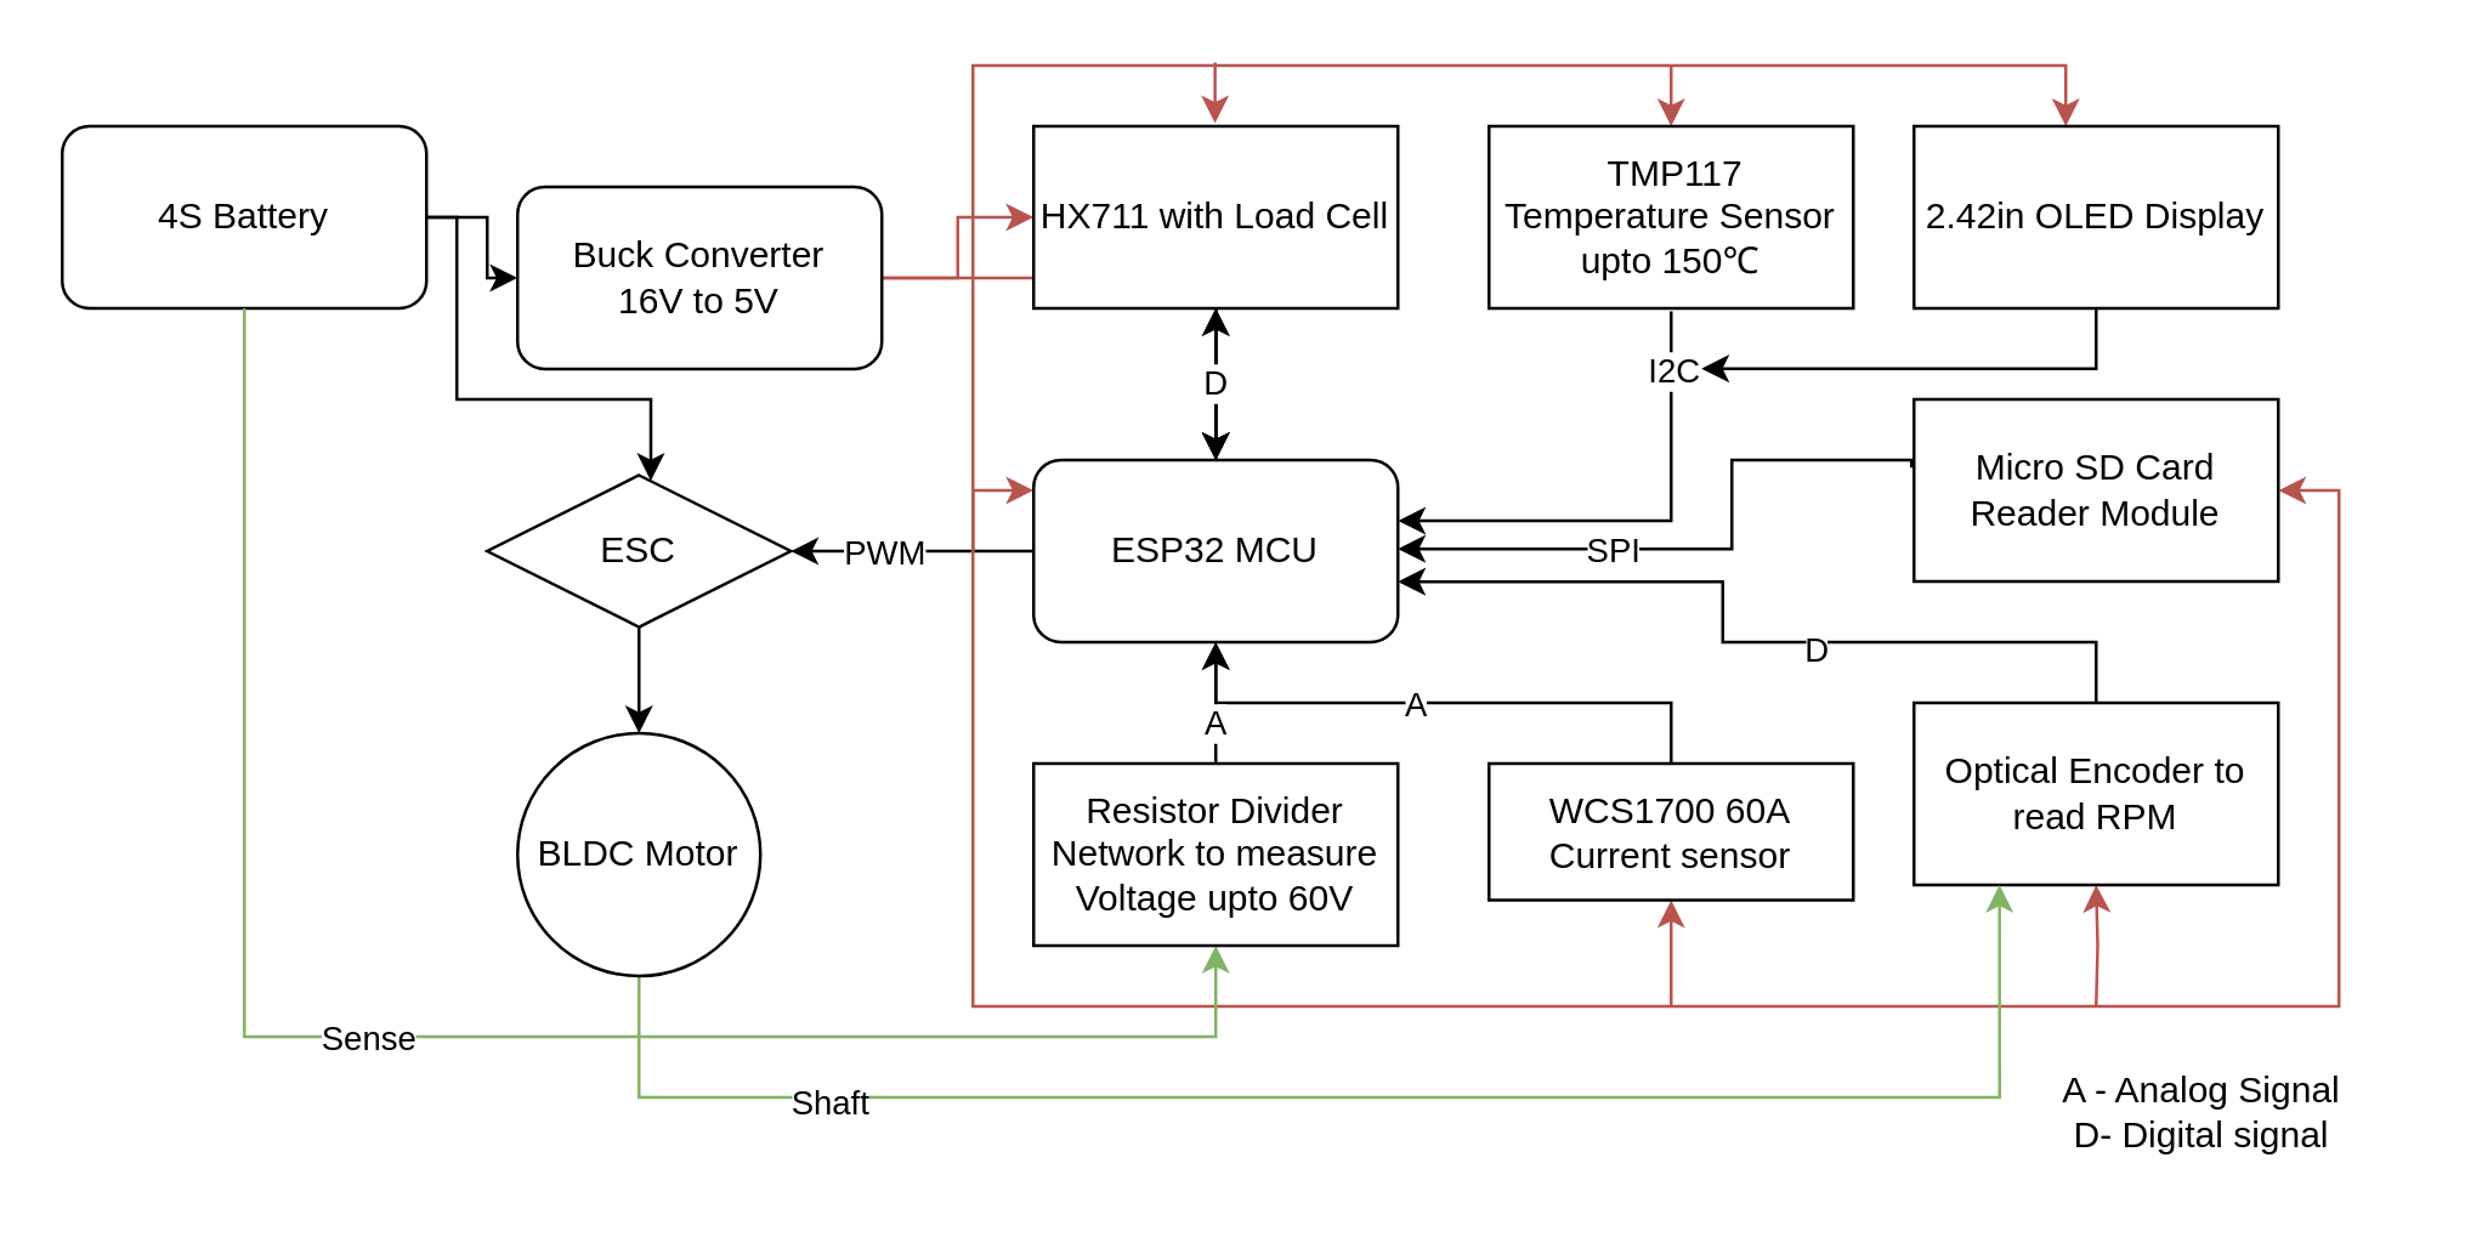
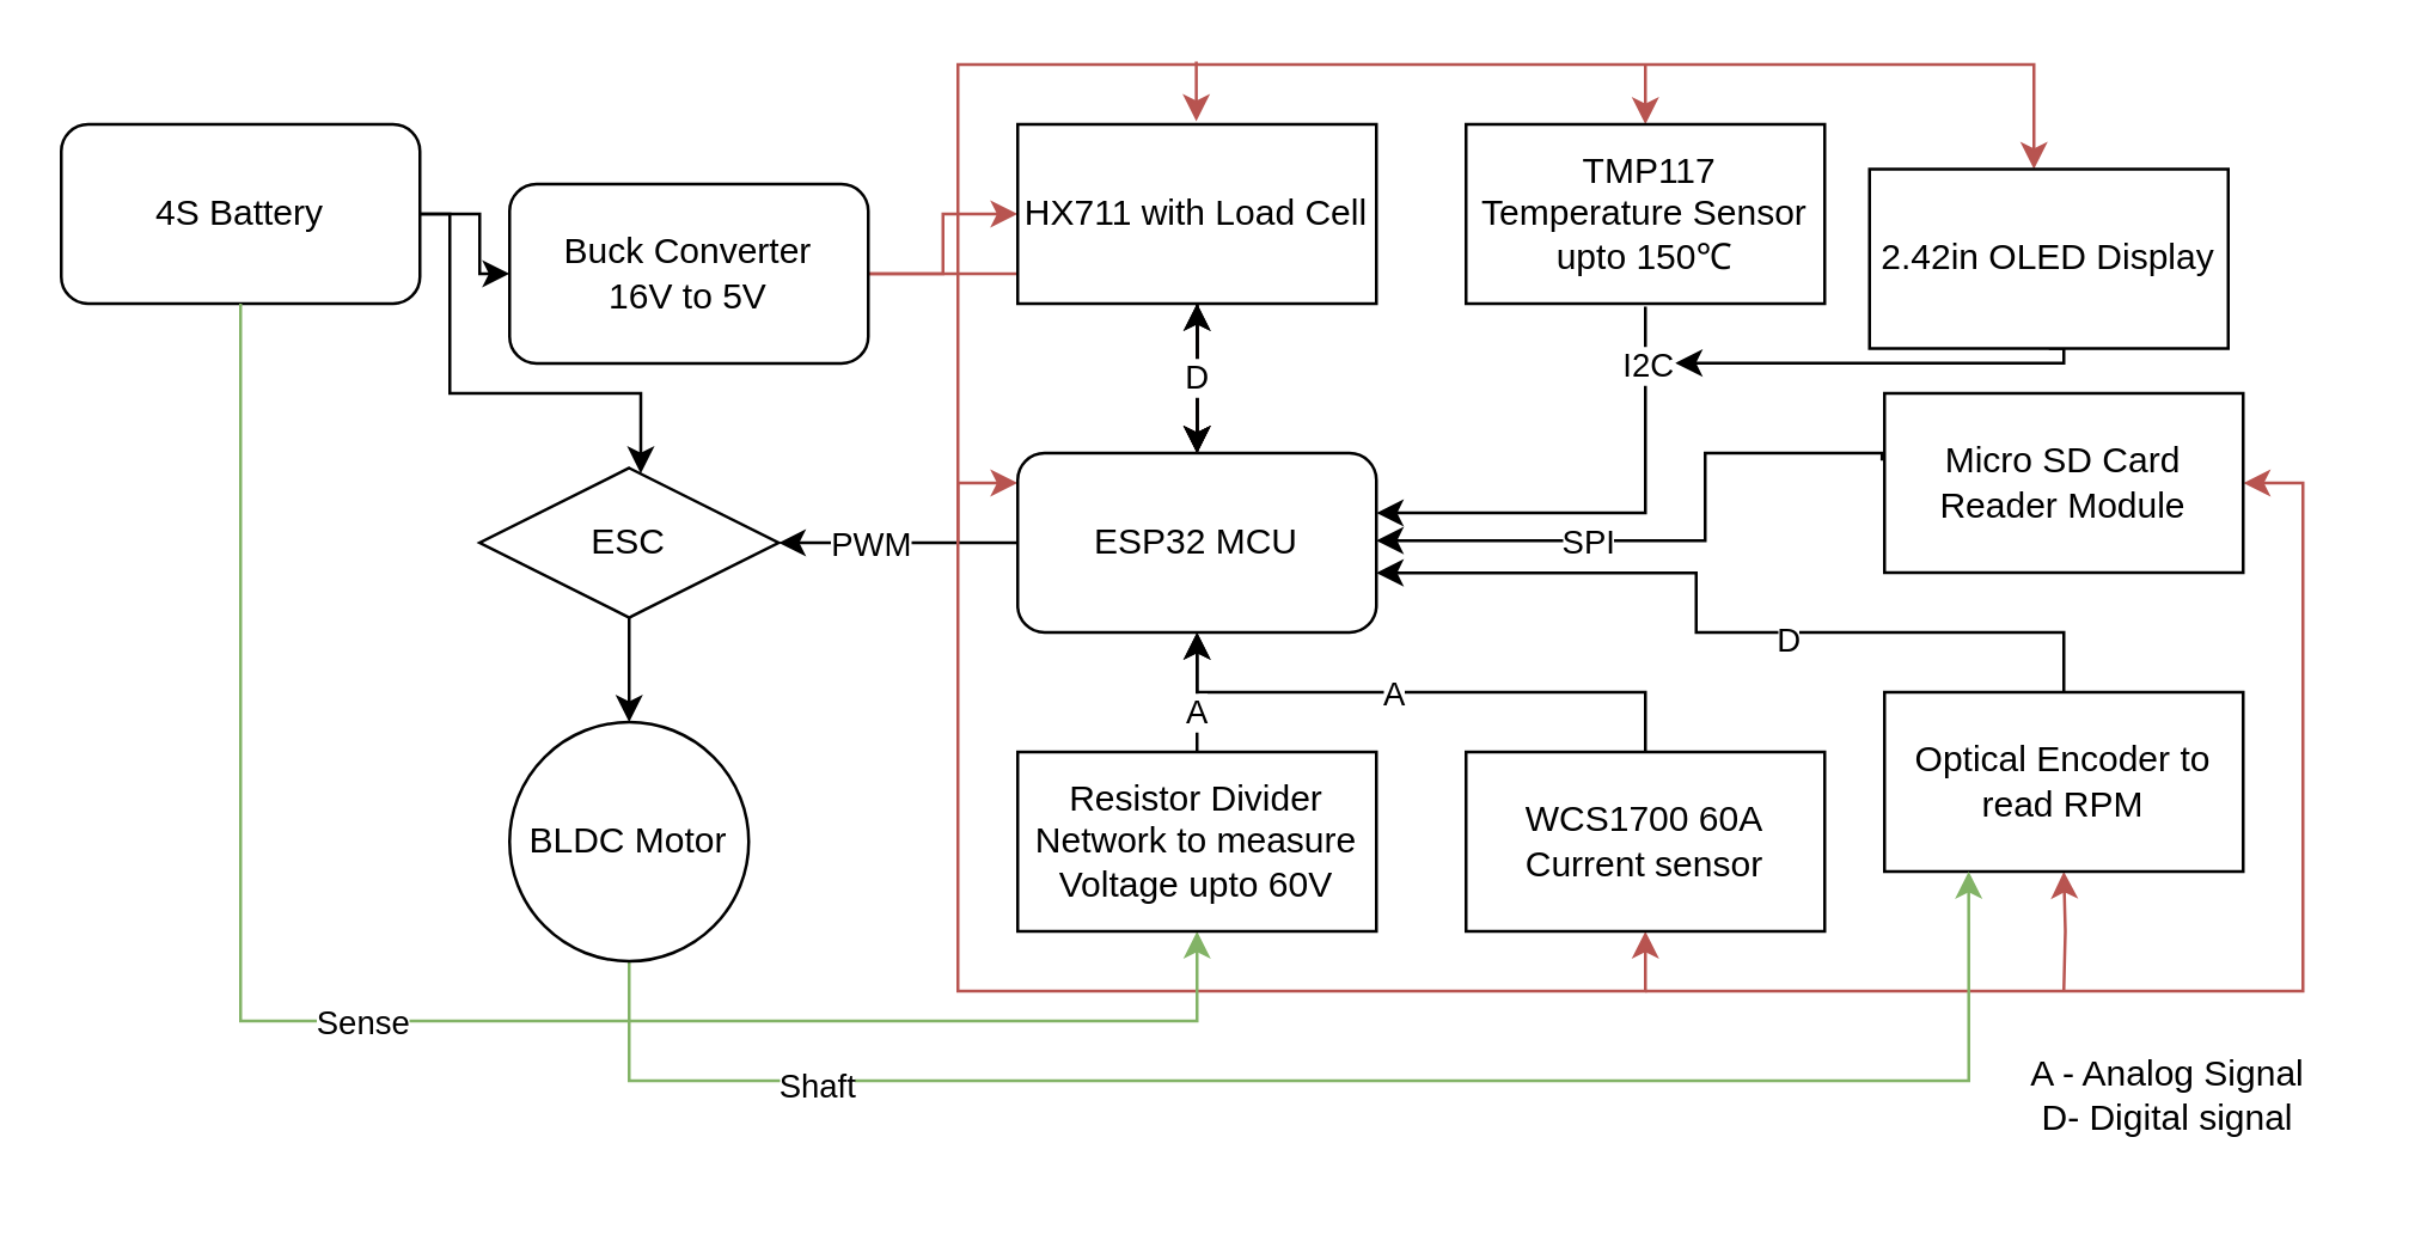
  <mxCell id="0" />
  <mxCell id="1" parent="0" />
  <mxCell id="2" value="" style="edgeStyle=orthogonalEdgeStyle;rounded=0;orthogonalLoop=1;jettySize=auto;html=1;" edge="1" parent="1" source="6" target="16"><mxGeometry relative="1" as="geometry" /></mxCell>
  <mxCell id="3" style="edgeStyle=orthogonalEdgeStyle;rounded=0;orthogonalLoop=1;jettySize=auto;html=1;fillColor=#f8cecc;strokeColor=#b85450;" edge="1" parent="1" target="6"><mxGeometry relative="1" as="geometry"><mxPoint x="320" y="181" as="sourcePoint" /><Array as="points"><mxPoint x="320" y="161" /></Array></mxGeometry></mxCell>
  <mxCell id="4" style="edgeStyle=orthogonalEdgeStyle;rounded=0;orthogonalLoop=1;jettySize=auto;html=1;entryX=1;entryY=0.5;entryDx=0;entryDy=0;" edge="1" parent="1" source="6" target="44"><mxGeometry relative="1" as="geometry" /></mxCell>
  <mxCell id="5" value="PWM" style="edgeLabel;html=1;align=center;verticalAlign=middle;resizable=0;points=[];" vertex="1" connectable="0" parent="4"><mxGeometry x="0.26" y="1" relative="1" as="geometry"><mxPoint y="-1" as="offset" /></mxGeometry></mxCell>
  <mxCell id="6" value="ESP32 MCU" style="rounded=1;whiteSpace=wrap;html=1;" vertex="1" parent="1"><mxGeometry x="340" y="151" width="120" height="60" as="geometry" /></mxCell>
  <mxCell id="7" value="" style="edgeStyle=orthogonalEdgeStyle;rounded=0;orthogonalLoop=1;jettySize=auto;html=1;" edge="1" parent="1" source="8" target="11"><mxGeometry relative="1" as="geometry" /></mxCell>
  <mxCell id="8" value="4S Battery" style="rounded=1;whiteSpace=wrap;html=1;" vertex="1" parent="1"><mxGeometry x="20" y="41" width="120" height="60" as="geometry" /></mxCell>
  <mxCell id="9" value="" style="edgeStyle=orthogonalEdgeStyle;rounded=0;orthogonalLoop=1;jettySize=auto;html=1;fillColor=#f8cecc;strokeColor=#b85450;" edge="1" parent="1" source="11" target="6"><mxGeometry relative="1" as="geometry" /></mxCell>
  <mxCell id="10" style="edgeStyle=orthogonalEdgeStyle;rounded=0;orthogonalLoop=1;jettySize=auto;html=1;entryX=0;entryY=0.5;entryDx=0;entryDy=0;fillColor=#f8cecc;strokeColor=#b85450;" edge="1" parent="1" source="11" target="16"><mxGeometry relative="1" as="geometry" /></mxCell>
  <mxCell id="11" value="Buck Converter&lt;br&gt;16&lt;span style=&quot;background-color: transparent; color: light-dark(rgb(0, 0, 0), rgb(255, 255, 255));&quot;&gt;V to 5V&lt;/span&gt;" style="rounded=1;whiteSpace=wrap;html=1;" vertex="1" parent="1"><mxGeometry x="170" y="61" width="120" height="60" as="geometry" /></mxCell>
  <mxCell id="12" value="" style="edgeStyle=orthogonalEdgeStyle;rounded=0;orthogonalLoop=1;jettySize=auto;html=1;" edge="1" parent="1" source="16" target="6"><mxGeometry relative="1" as="geometry" /></mxCell>
  <mxCell id="13" value="" style="edgeStyle=orthogonalEdgeStyle;rounded=0;orthogonalLoop=1;jettySize=auto;html=1;startArrow=classic;startFill=1;" edge="1" parent="1" source="16" target="6"><mxGeometry relative="1" as="geometry" /></mxCell>
  <mxCell id="14" value="D" style="edgeStyle=orthogonalEdgeStyle;rounded=0;orthogonalLoop=1;jettySize=auto;html=1;" edge="1" parent="1" source="16" target="6"><mxGeometry relative="1" as="geometry"><Array as="points"><mxPoint x="400" y="131" /><mxPoint x="400" y="131" /></Array></mxGeometry></mxCell>
  <mxCell id="15" style="edgeStyle=orthogonalEdgeStyle;rounded=0;orthogonalLoop=1;jettySize=auto;html=1;fillColor=#f8cecc;strokeColor=#b85450;" edge="1" parent="1"><mxGeometry relative="1" as="geometry"><mxPoint x="399.75" y="40" as="targetPoint" /><mxPoint x="399.75" y="20" as="sourcePoint" /></mxGeometry></mxCell>
  <mxCell id="16" value="HX711 with Load Cell" style="whiteSpace=wrap;html=1;" vertex="1" parent="1"><mxGeometry x="340" y="41" width="120" height="60" as="geometry" /></mxCell>
  <mxCell id="17" style="edgeStyle=orthogonalEdgeStyle;rounded=0;orthogonalLoop=1;jettySize=auto;html=1;" edge="1" parent="1" source="20"><mxGeometry relative="1" as="geometry"><mxPoint x="400" y="211" as="targetPoint" /><Array as="points"><mxPoint x="550" y="231" /><mxPoint x="400" y="231" /></Array></mxGeometry></mxCell>
  <mxCell id="18" value="A" style="edgeLabel;html=1;align=center;verticalAlign=middle;resizable=0;points=[];" vertex="1" connectable="0" parent="17"><mxGeometry x="0.101" relative="1" as="geometry"><mxPoint as="offset" /></mxGeometry></mxCell>
  <mxCell id="19" style="edgeStyle=orthogonalEdgeStyle;rounded=0;orthogonalLoop=1;jettySize=auto;html=1;fillColor=#f8cecc;strokeColor=#b85450;" edge="1" parent="1" target="20"><mxGeometry relative="1" as="geometry"><mxPoint x="320" y="71" as="sourcePoint" /><Array as="points"><mxPoint x="550" y="331" /></Array></mxGeometry></mxCell>
- <mxCell id="20" value="WCS1700 60A&lt;br&gt;Current sensor" style="whiteSpace=wrap;html=1;" vertex="1" parent="1"><mxGeometry x="490" y="251" width="120" height="45" as="geometry" /></mxCell>
+ <mxCell id="20" value="WCS1700 60A&lt;br&gt;Current sensor" style="whiteSpace=wrap;html=1;" vertex="1" parent="1"><mxGeometry x="490" y="251" width="120" height="60" as="geometry" /></mxCell>
  <mxCell id="21" value="A - Analog Signal&lt;br&gt;D- Digital signal" style="text;strokeColor=none;align=center;fillColor=none;html=1;verticalAlign=middle;whiteSpace=wrap;rounded=0;" vertex="1" parent="1"><mxGeometry x="660" y="341" width="130" height="50" as="geometry" /></mxCell>
  <mxCell id="22" value="" style="edgeStyle=orthogonalEdgeStyle;rounded=0;orthogonalLoop=1;jettySize=auto;html=1;" edge="1" parent="1" source="26" target="6"><mxGeometry relative="1" as="geometry" /></mxCell>
  <mxCell id="23" value="A" style="edgeLabel;html=1;align=center;verticalAlign=middle;resizable=0;points=[];" vertex="1" connectable="0" parent="22"><mxGeometry x="-0.278" y="1" relative="1" as="geometry"><mxPoint as="offset" /></mxGeometry></mxCell>
  <mxCell id="24" style="edgeStyle=orthogonalEdgeStyle;rounded=0;orthogonalLoop=1;jettySize=auto;html=1;fillColor=#d5e8d4;strokeColor=#82b366;exitX=0.5;exitY=1;exitDx=0;exitDy=0;" edge="1" parent="1" source="8" target="26"><mxGeometry relative="1" as="geometry"><mxPoint x="120" y="201" as="sourcePoint" /><mxPoint x="406.48" y="322.32" as="targetPoint" /><Array as="points"><mxPoint x="80" y="341" /><mxPoint x="400" y="341" /></Array></mxGeometry></mxCell>
  <mxCell id="25" value="Sense" style="edgeLabel;html=1;align=center;verticalAlign=middle;resizable=0;points=[];" vertex="1" connectable="0" parent="24"><mxGeometry x="0.097" y="-3" relative="1" as="geometry"><mxPoint x="-44" y="-3" as="offset" /></mxGeometry></mxCell>
  <mxCell id="26" value="Resistor Divider Network to measure Voltage upto 60V" style="rounded=0;whiteSpace=wrap;html=1;" vertex="1" parent="1"><mxGeometry x="340" y="251" width="120" height="60" as="geometry" /></mxCell>
  <mxCell id="27" style="edgeStyle=orthogonalEdgeStyle;rounded=0;orthogonalLoop=1;jettySize=auto;html=1;" edge="1" parent="1"><mxGeometry relative="1" as="geometry"><mxPoint x="550" y="102" as="sourcePoint" /><mxPoint x="460" y="171.034" as="targetPoint" /><Array as="points"><mxPoint x="550" y="102" /><mxPoint x="550" y="171" /></Array></mxGeometry></mxCell>
  <mxCell id="28" value="I2C" style="edgeLabel;html=1;align=center;verticalAlign=middle;resizable=0;points=[];" vertex="1" connectable="0" parent="27"><mxGeometry x="-0.19" y="-1" relative="1" as="geometry"><mxPoint x="1" y="-45" as="offset" /></mxGeometry></mxCell>
  <mxCell id="29" style="edgeStyle=orthogonalEdgeStyle;rounded=0;orthogonalLoop=1;jettySize=auto;html=1;fillColor=#f8cecc;strokeColor=#b85450;entryX=0.5;entryY=0;entryDx=0;entryDy=0;" edge="1" parent="1" target="31"><mxGeometry relative="1" as="geometry"><mxPoint x="549.88" y="31" as="targetPoint" /><mxPoint x="549.892" y="41" as="sourcePoint" /><Array as="points" /></mxGeometry></mxCell>
  <mxCell id="30" style="edgeStyle=orthogonalEdgeStyle;rounded=0;orthogonalLoop=1;jettySize=auto;html=1;fillColor=#f8cecc;strokeColor=#b85450;" edge="1" parent="1" target="31"><mxGeometry relative="1" as="geometry"><mxPoint x="550" y="21" as="sourcePoint" /><Array as="points"><mxPoint x="550" y="31" /><mxPoint x="550" y="31" /></Array></mxGeometry></mxCell>
  <mxCell id="31" value="&amp;nbsp;TMP117 Temperature Sensor upto 150℃" style="whiteSpace=wrap;html=1;" vertex="1" parent="1"><mxGeometry x="490" y="41" width="120" height="60" as="geometry" /></mxCell>
  <mxCell id="32" value="" style="edgeStyle=orthogonalEdgeStyle;rounded=0;orthogonalLoop=1;jettySize=auto;html=1;exitX=0.5;exitY=1;exitDx=0;exitDy=0;" edge="1" parent="1" source="34"><mxGeometry relative="1" as="geometry"><mxPoint x="630" y="120.86" as="sourcePoint" /><mxPoint x="560" y="120.86" as="targetPoint" /><Array as="points"><mxPoint x="690" y="121" /></Array></mxGeometry></mxCell>
  <mxCell id="33" style="edgeStyle=orthogonalEdgeStyle;rounded=0;orthogonalLoop=1;jettySize=auto;html=1;fillColor=#f8cecc;strokeColor=#b85450;" edge="1" parent="1" target="34"><mxGeometry relative="1" as="geometry"><mxPoint x="320" y="71" as="sourcePoint" /><Array as="points"><mxPoint x="680" y="21" /></Array></mxGeometry></mxCell>
- <mxCell id="34" value="2.42in OLED Display" style="whiteSpace=wrap;html=1;" vertex="1" parent="1"><mxGeometry x="630" y="41" width="120" height="60" as="geometry" /></mxCell>
+ <mxCell id="34" value="2.42in OLED Display" style="whiteSpace=wrap;html=1;" vertex="1" parent="1"><mxGeometry x="625" y="56" width="120" height="60" as="geometry" /></mxCell>
  <mxCell id="35" style="edgeStyle=orthogonalEdgeStyle;rounded=0;orthogonalLoop=1;jettySize=auto;html=1;exitX=-0.007;exitY=0.542;exitDx=0;exitDy=0;exitPerimeter=0;" edge="1" parent="1"><mxGeometry relative="1" as="geometry"><mxPoint x="460" y="180.25" as="targetPoint" /><mxPoint x="629.16" y="153.49" as="sourcePoint" /><Array as="points"><mxPoint x="629" y="150.97" /><mxPoint x="570" y="150.97" /><mxPoint x="570" y="179.97" /></Array></mxGeometry></mxCell>
  <mxCell id="36" value="SPI" style="edgeLabel;html=1;align=center;verticalAlign=middle;resizable=0;points=[];" vertex="1" connectable="0" parent="35"><mxGeometry x="0.294" relative="1" as="geometry"><mxPoint as="offset" /></mxGeometry></mxCell>
  <mxCell id="37" value="" style="edgeStyle=orthogonalEdgeStyle;rounded=0;orthogonalLoop=1;jettySize=auto;html=1;fillColor=#f8cecc;strokeColor=#b85450;" edge="1" parent="1"><mxGeometry relative="1" as="geometry"><mxPoint x="550" y="331" as="sourcePoint" /><mxPoint x="750.034" y="161" as="targetPoint" /><Array as="points"><mxPoint x="770" y="331" /><mxPoint x="770" y="161" /></Array></mxGeometry></mxCell>
  <mxCell id="38" value="Micro SD Card Reader Module" style="whiteSpace=wrap;html=1;" vertex="1" parent="1"><mxGeometry x="630" y="131" width="120" height="60" as="geometry" /></mxCell>
  <mxCell id="39" style="edgeStyle=orthogonalEdgeStyle;rounded=0;orthogonalLoop=1;jettySize=auto;html=1;fillColor=#f8cecc;strokeColor=#b85450;" edge="1" parent="1" target="42"><mxGeometry relative="1" as="geometry"><mxPoint x="690" y="331" as="sourcePoint" /></mxGeometry></mxCell>
  <mxCell id="40" value="" style="edgeStyle=orthogonalEdgeStyle;rounded=0;orthogonalLoop=1;jettySize=auto;html=1;entryX=1.023;entryY=0.674;entryDx=0;entryDy=0;entryPerimeter=0;exitX=0.5;exitY=0;exitDx=0;exitDy=0;" edge="1" parent="1" source="42"><mxGeometry relative="1" as="geometry"><mxPoint x="737.24" y="230.61" as="sourcePoint" /><mxPoint x="460" y="191.05" as="targetPoint" /><Array as="points"><mxPoint x="690" y="211" /><mxPoint x="567" y="211" /><mxPoint x="567" y="191" /></Array></mxGeometry></mxCell>
  <mxCell id="41" value="D" style="edgeLabel;html=1;align=center;verticalAlign=middle;resizable=0;points=[];" vertex="1" connectable="0" parent="40"><mxGeometry x="-0.163" y="2" relative="1" as="geometry"><mxPoint as="offset" /></mxGeometry></mxCell>
  <mxCell id="42" value="Optical Encoder to read RPM" style="whiteSpace=wrap;html=1;" vertex="1" parent="1"><mxGeometry x="630" y="231" width="120" height="60" as="geometry" /></mxCell>
  <mxCell id="43" style="edgeStyle=orthogonalEdgeStyle;rounded=0;orthogonalLoop=1;jettySize=auto;html=1;entryX=0.5;entryY=0;entryDx=0;entryDy=0;" edge="1" parent="1" source="44" target="47"><mxGeometry relative="1" as="geometry" /></mxCell>
  <mxCell id="44" value="ESC" style="rhombus;whiteSpace=wrap;html=1;" vertex="1" parent="1"><mxGeometry x="160" y="156" width="100" height="50" as="geometry" /></mxCell>
  <mxCell id="45" style="edgeStyle=orthogonalEdgeStyle;rounded=0;orthogonalLoop=1;jettySize=auto;html=1;entryX=0.25;entryY=1;entryDx=0;entryDy=0;fillColor=#d5e8d4;strokeColor=#82b366;" edge="1" parent="1"><mxGeometry relative="1" as="geometry"><mxPoint x="658.17" y="291" as="targetPoint" /><mxPoint x="210.003" y="321" as="sourcePoint" /><Array as="points"><mxPoint x="210" y="361" /><mxPoint x="658" y="361" /></Array></mxGeometry></mxCell>
  <mxCell id="46" value="Shaft" style="edgeLabel;html=1;align=center;verticalAlign=middle;resizable=0;points=[];" vertex="1" connectable="0" parent="45"><mxGeometry x="-0.632" y="-1" relative="1" as="geometry"><mxPoint as="offset" /></mxGeometry></mxCell>
  <mxCell id="47" value="BLDC Motor" style="ellipse;whiteSpace=wrap;html=1;" vertex="1" parent="1"><mxGeometry x="170" y="241" width="80" height="80" as="geometry" /></mxCell>
  <mxCell id="48" style="edgeStyle=orthogonalEdgeStyle;rounded=0;orthogonalLoop=1;jettySize=auto;html=1;entryX=0.539;entryY=0.037;entryDx=0;entryDy=0;entryPerimeter=0;" edge="1" parent="1" source="8" target="44"><mxGeometry relative="1" as="geometry"><Array as="points"><mxPoint x="150" y="71" /><mxPoint x="150" y="131" /><mxPoint x="214" y="131" /></Array></mxGeometry></mxCell>
